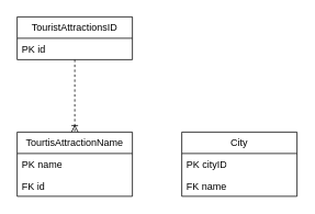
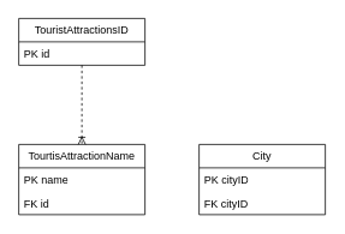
  <mxCell id="0" />
  <mxCell id="1" parent="0" />
  <mxCell id="2" value="TouristAttractionsID" style="swimlane;fontStyle=0;childLayout=stackLayout;horizontal=1;startSize=26;fillColor=none;horizontalStack=0;resizeParent=1;resizeParentMax=0;resizeLast=0;collapsible=1;marginBottom=0;whiteSpace=wrap;html=1;" vertex="1" parent="1"><mxGeometry x="20" y="20" width="140" height="52" as="geometry" /></mxCell>
  <mxCell id="3" value="PK id" style="text;strokeColor=none;fillColor=none;align=left;verticalAlign=top;spacingLeft=4;spacingRight=4;overflow=hidden;rotatable=0;points=[[0,0.5],[1,0.5]];portConstraint=eastwest;whiteSpace=wrap;html=1;" vertex="1" parent="2"><mxGeometry y="26" width="140" height="26" as="geometry" /></mxCell>
  <mxCell id="4" value="TourtisAttractionName" style="swimlane;fontStyle=0;childLayout=stackLayout;horizontal=1;startSize=26;fillColor=none;horizontalStack=0;resizeParent=1;resizeParentMax=0;resizeLast=0;collapsible=1;marginBottom=0;whiteSpace=wrap;html=1;" vertex="1" parent="1"><mxGeometry x="20" y="160" width="140" height="78" as="geometry" /></mxCell>
  <mxCell id="5" value="PK name" style="text;strokeColor=none;fillColor=none;align=left;verticalAlign=top;spacingLeft=4;spacingRight=4;overflow=hidden;rotatable=0;points=[[0,0.5],[1,0.5]];portConstraint=eastwest;whiteSpace=wrap;html=1;" vertex="1" parent="4"><mxGeometry y="26" width="140" height="26" as="geometry" /></mxCell>
  <mxCell id="6" value="FK id" style="text;strokeColor=none;fillColor=none;align=left;verticalAlign=top;spacingLeft=4;spacingRight=4;overflow=hidden;rotatable=0;points=[[0,0.5],[1,0.5]];portConstraint=eastwest;whiteSpace=wrap;html=1;" vertex="1" parent="4"><mxGeometry y="52" width="140" height="26" as="geometry" /></mxCell>
  <mxCell id="7" value="City" style="swimlane;fontStyle=0;childLayout=stackLayout;horizontal=1;startSize=26;fillColor=none;horizontalStack=0;resizeParent=1;resizeParentMax=0;resizeLast=0;collapsible=1;marginBottom=0;whiteSpace=wrap;html=1;" vertex="1" parent="1"><mxGeometry x="220" y="160" width="140" height="78" as="geometry" /></mxCell>
  <mxCell id="8" value="PK cityID" style="text;strokeColor=none;fillColor=none;align=left;verticalAlign=top;spacingLeft=4;spacingRight=4;overflow=hidden;rotatable=0;points=[[0,0.5],[1,0.5]];portConstraint=eastwest;whiteSpace=wrap;html=1;" vertex="1" parent="7"><mxGeometry y="26" width="140" height="26" as="geometry" /></mxCell>
- <mxCell id="9" value="FK name" style="text;strokeColor=none;fillColor=none;align=left;verticalAlign=top;spacingLeft=4;spacingRight=4;overflow=hidden;rotatable=0;points=[[0,0.5],[1,0.5]];portConstraint=eastwest;whiteSpace=wrap;html=1;" vertex="1" parent="7"><mxGeometry y="52" width="140" height="26" as="geometry" /></mxCell>
+ <mxCell id="9" value="FK cityID" style="text;strokeColor=none;fillColor=none;align=left;verticalAlign=top;spacingLeft=4;spacingRight=4;overflow=hidden;rotatable=0;points=[[0,0.5],[1,0.5]];portConstraint=eastwest;whiteSpace=wrap;html=1;" vertex="1" parent="7"><mxGeometry y="52" width="140" height="26" as="geometry" /></mxCell>
  <mxCell id="10" value="" style="fontSize=12;html=1;endArrow=ERoneToMany;rounded=0;entryX=0.5;entryY=0;entryDx=0;entryDy=0;exitX=0.5;exitY=1;exitDx=0;exitDy=0;dashed=1;" edge="1" parent="1" source="2" target="4"><mxGeometry width="100" height="100" relative="1" as="geometry"><mxPoint x="240" y="20" as="sourcePoint" /><mxPoint x="240" y="138" as="targetPoint" /></mxGeometry></mxCell>
